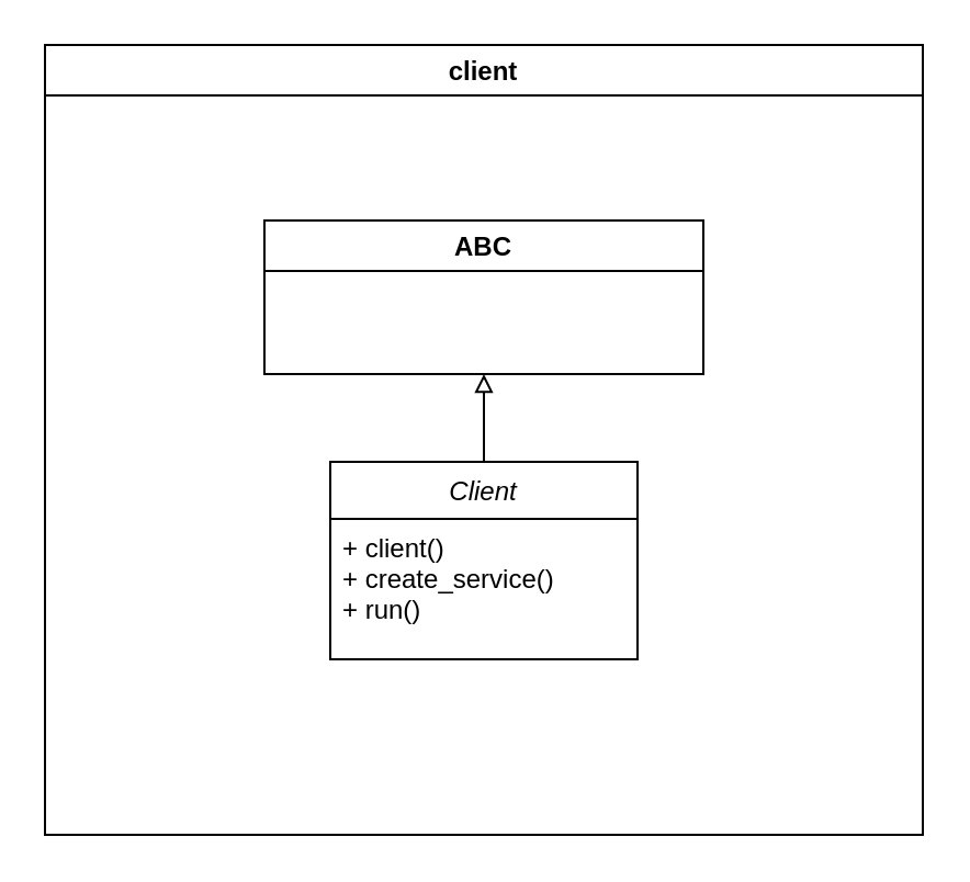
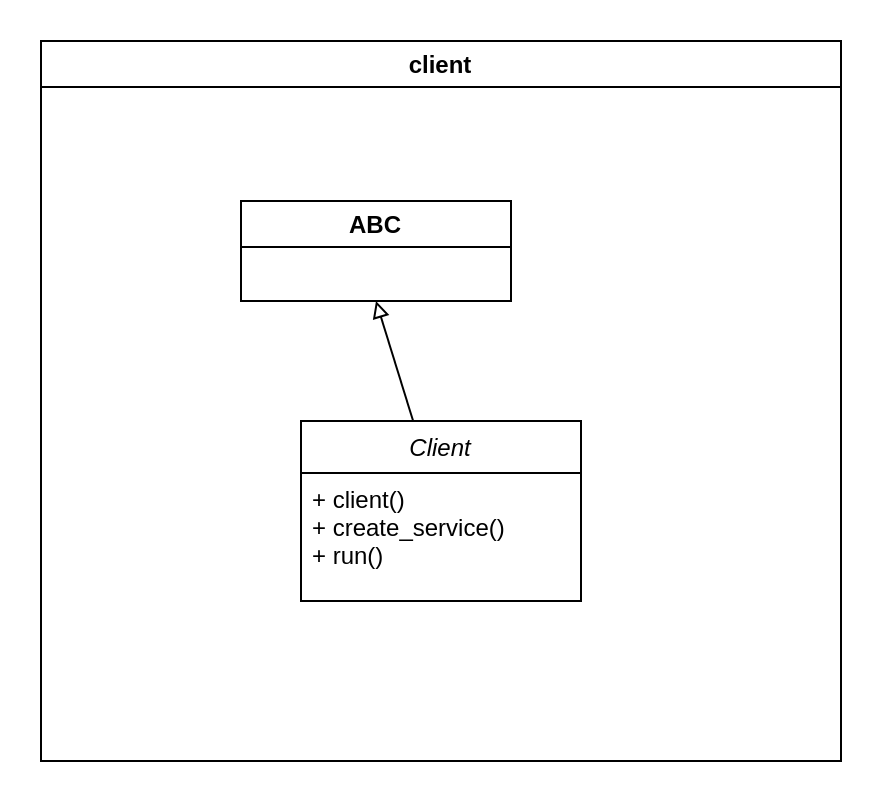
  <mxCell id="0" />
  <mxCell id="1" parent="0" />
- <mxCell id="2" value="ABC" style="swimlane;" vertex="1" parent="1"><mxGeometry x="120" y="100" width="200" height="70" as="geometry" /></mxCell>
+ <mxCell id="2" value="ABC" style="swimlane;" vertex="1" parent="1"><mxGeometry x="120" y="100" width="135" height="50" as="geometry" /></mxCell>
  <mxCell id="3" style="edgeStyle=none;html=1;entryX=0.5;entryY=1;entryDx=0;entryDy=0;endArrow=block;endFill=0;" edge="1" parent="1" source="4" target="2"><mxGeometry relative="1" as="geometry" /></mxCell>
  <mxCell id="4" value="Client" style="swimlane;fontStyle=2;childLayout=stackLayout;horizontal=1;startSize=26;fillColor=none;horizontalStack=0;resizeParent=1;resizeParentMax=0;resizeLast=0;collapsible=1;marginBottom=0;" vertex="1" parent="1"><mxGeometry x="150" y="210" width="140" height="90" as="geometry" /></mxCell>
  <mxCell id="5" value="+ client()&#10;+ create_service()&#10;+ run()&#10;" style="text;strokeColor=none;fillColor=none;align=left;verticalAlign=top;spacingLeft=4;spacingRight=4;overflow=hidden;rotatable=0;points=[[0,0.5],[1,0.5]];portConstraint=eastwest;" vertex="1" parent="4"><mxGeometry y="26" width="140" height="64" as="geometry" /></mxCell>
  <mxCell id="6" value="client" style="swimlane;" vertex="1" parent="1"><mxGeometry x="20" y="20" width="400" height="360" as="geometry" /></mxCell>
